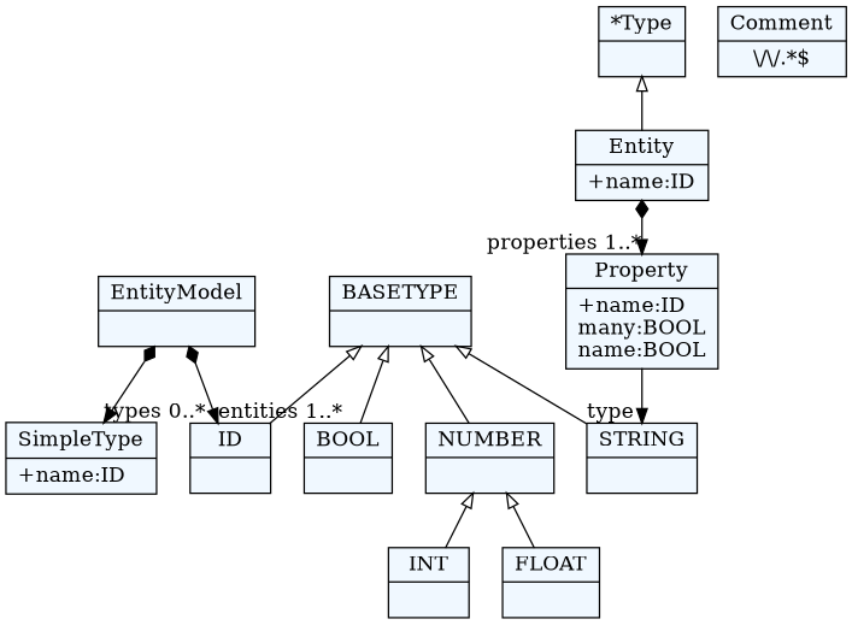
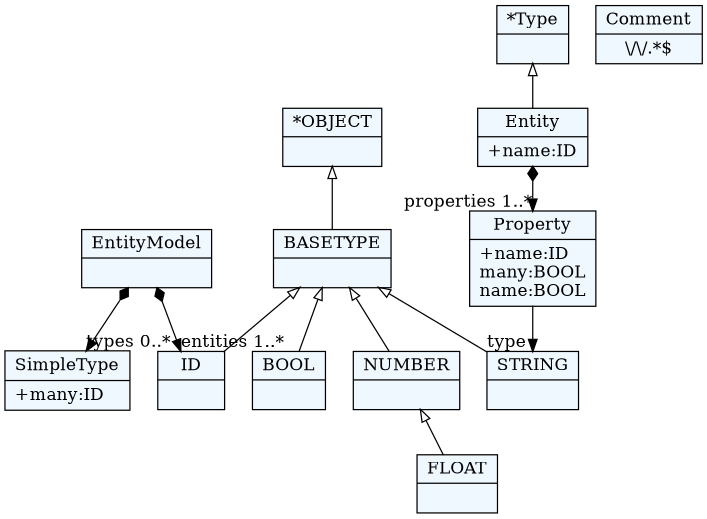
  digraph {
    fontname="Bitstream Vera Sans"
    fontsize=8
    nodesep=0.3
    node [fillcolor=aliceblue shape=record style=filled]
    edge [arrowtail=empty dir=back]
    n1 [label="{EntityModel|}"]
-   n2 [label="{SimpleType|+name:ID\l}"]
+   n2 [label="{SimpleType|+many:ID\l}"]
    n3 [label="{ID|}"]
    n4 [label="{Entity|+name:ID\l}"]
    n5 [label="{Property|+name:ID\lmany:BOOL\lname:BOOL\l}"]
    n6 [label="{STRING|}"]
    n7 [label="{*Type|}"]
    n8 [label="{Comment|\\/\\/.*$}"]
    n9 [label="{BOOL|}"]
-   n10 [label="{INT|}"]
    n11 [label="{FLOAT|}"]
    n12 [label="{NUMBER|}"]
    n13 [label="{BASETYPE|}"]
+   n14 [label="{*OBJECT|}"]
    n1 -> n2 [arrowtail=diamond dir=both headlabel="types 0..*"]
    n1 -> n3 [arrowtail=diamond dir=both headlabel="entities 1..*"]
    n4 -> n5 [arrowtail=diamond dir=both headlabel="properties 1..*"]
    n5 -> n6 [dir=black headlabel="type "]
    n7 -> n4
-   n12 -> n10
    n12 -> n11
    n13 -> n3
    n13 -> n6
    n13 -> n9
    n13 -> n12
+   n14 -> n13
  }
